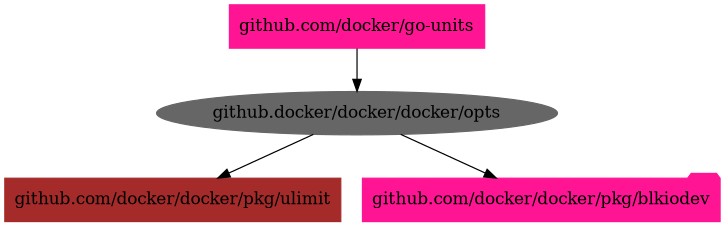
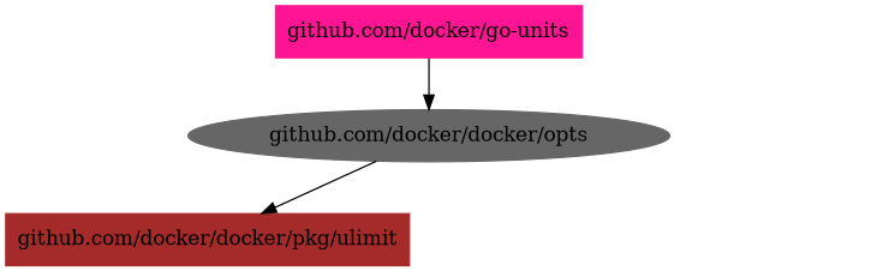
  digraph {
    rankdir=TB
    node [color=deeppink shape=box style=filled]
    n1 [color=brown label="github.com/docker/docker/pkg/ulimit"]
    n2 [label="github.com/docker/go-units"]
-   n3 [color=gray40 label="github.docker/docker/docker/opts" shape=ellipse]
-   n4 [label="github.com/docker/docker/pkg/blkiodev" shape=folder]
+   n3 [color=gray40 label="github.com/docker/docker/opts" shape=ellipse]
    n2 -> n3
    n3 -> n1
-   n3 -> n4
  }
